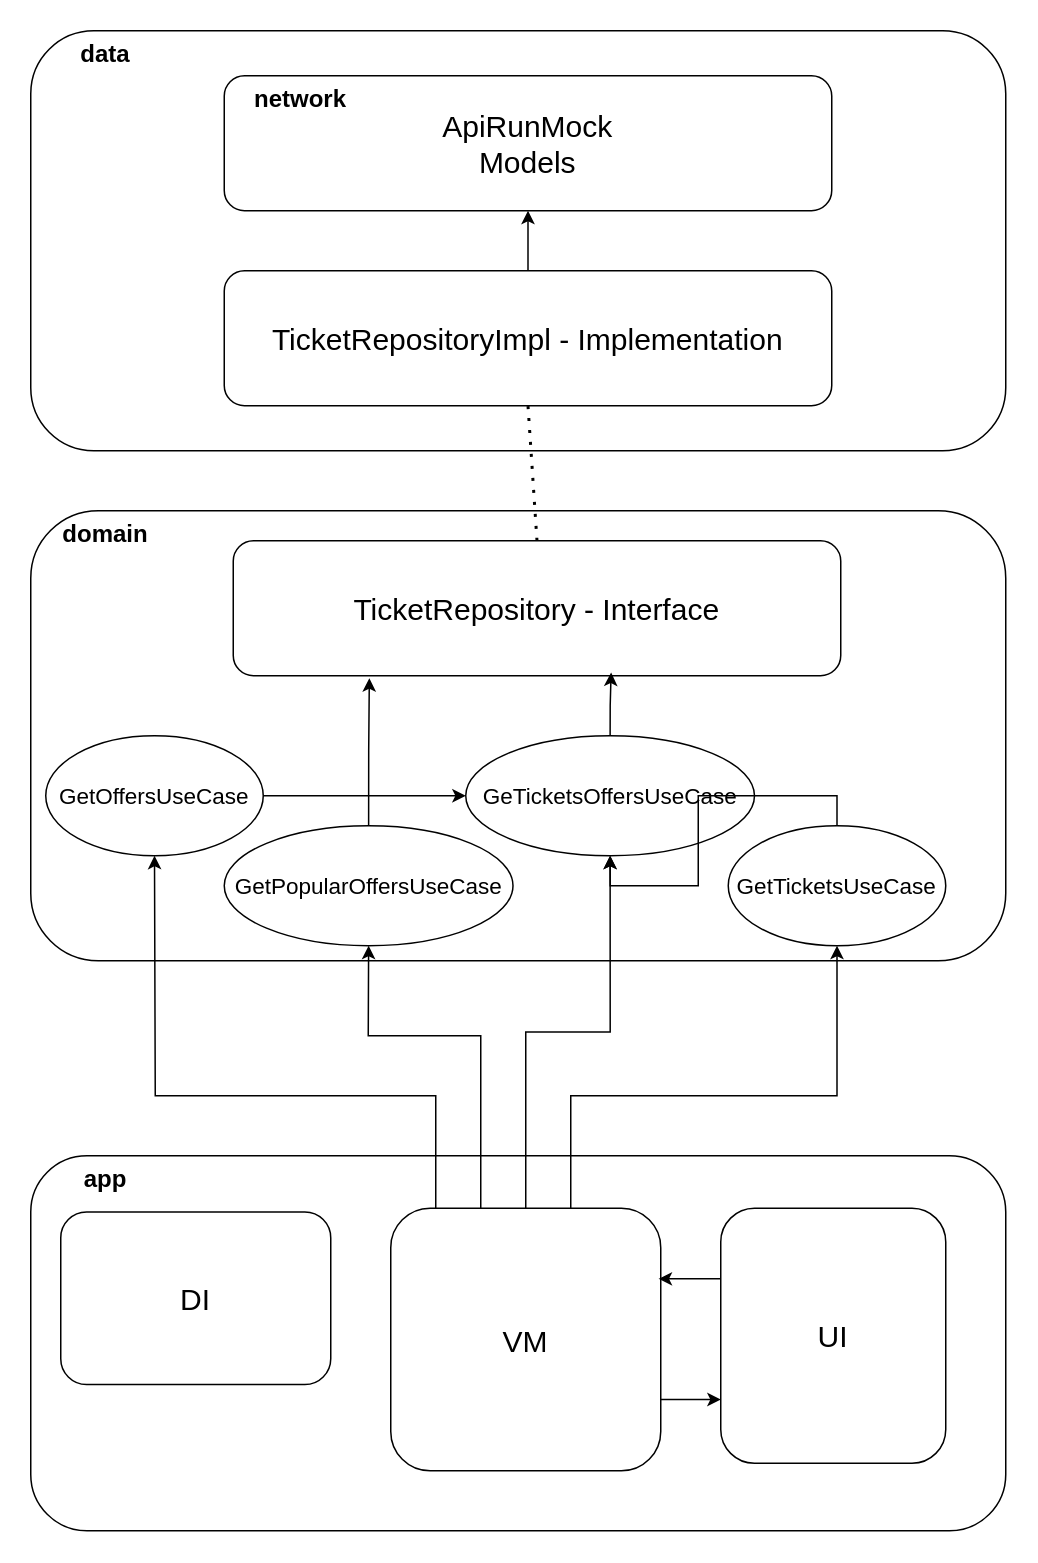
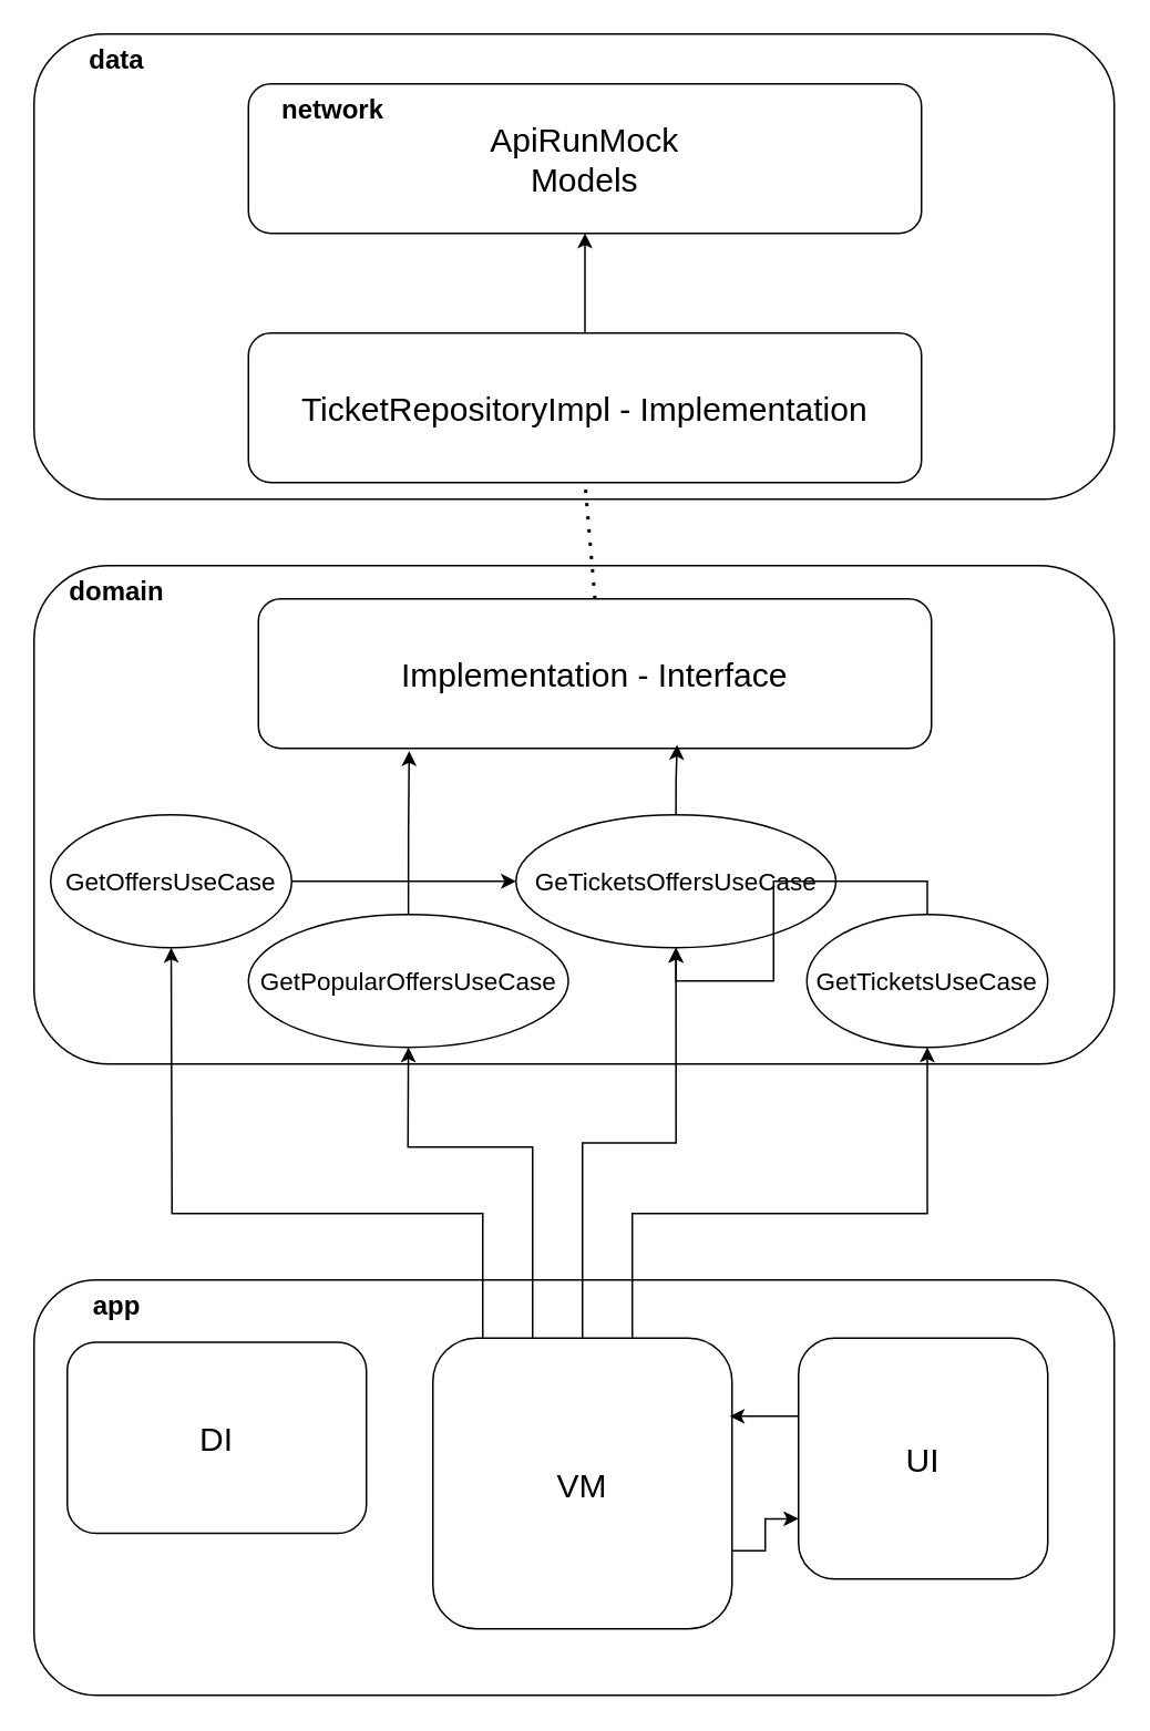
  <mxCell id="0" />
  <mxCell id="1" parent="0" />
  <mxCell id="2" value="" style="rounded=1;whiteSpace=wrap;html=1;" vertex="1" parent="1"><mxGeometry x="20" y="340" width="650" height="300" as="geometry" /></mxCell>
  <mxCell id="3" value="&lt;font style=&quot;font-size: 16px;&quot;&gt;&lt;b&gt;domain&lt;/b&gt;&lt;/font&gt;" style="text;html=1;align=center;verticalAlign=middle;whiteSpace=wrap;rounded=0;" vertex="1" parent="1"><mxGeometry x="40" y="340" width="60" height="30" as="geometry" /></mxCell>
  <mxCell id="4" value="" style="rounded=1;whiteSpace=wrap;html=1;" vertex="1" parent="1"><mxGeometry x="20" y="770" width="650" height="250" as="geometry" /></mxCell>
  <mxCell id="5" value="&lt;font style=&quot;font-size: 16px;&quot;&gt;&lt;b&gt;app&lt;/b&gt;&lt;/font&gt;" style="text;html=1;align=center;verticalAlign=middle;whiteSpace=wrap;rounded=0;" vertex="1" parent="1"><mxGeometry x="40" y="770" width="60" height="30" as="geometry" /></mxCell>
  <mxCell id="6" value="" style="rounded=1;whiteSpace=wrap;html=1;" vertex="1" parent="1"><mxGeometry x="20" y="20" width="650" height="280" as="geometry" /></mxCell>
  <mxCell id="7" value="&lt;font style=&quot;font-size: 16px;&quot;&gt;&lt;b&gt;data&lt;/b&gt;&lt;/font&gt;" style="text;html=1;align=center;verticalAlign=middle;whiteSpace=wrap;rounded=0;" vertex="1" parent="1"><mxGeometry x="40" y="20" width="60" height="30" as="geometry" /></mxCell>
  <mxCell id="8" style="edgeStyle=orthogonalEdgeStyle;rounded=0;orthogonalLoop=1;jettySize=auto;html=1;entryX=0;entryY=0.75;entryDx=0;entryDy=0;" edge="1" parent="1" source="13" target="14"><mxGeometry relative="1" as="geometry"><Array as="points"><mxPoint x="460" y="933" /></Array></mxGeometry></mxCell>
  <mxCell id="9" style="edgeStyle=orthogonalEdgeStyle;rounded=0;orthogonalLoop=1;jettySize=auto;html=1;entryX=0.5;entryY=1;entryDx=0;entryDy=0;" edge="1" parent="1" source="13" target="22"><mxGeometry relative="1" as="geometry"><Array as="points"><mxPoint x="380" y="730" /><mxPoint x="557" y="730" /></Array></mxGeometry></mxCell>
  <mxCell id="10" style="edgeStyle=orthogonalEdgeStyle;rounded=0;orthogonalLoop=1;jettySize=auto;html=1;" edge="1" parent="1" source="13" target="20"><mxGeometry relative="1" as="geometry" /></mxCell>
  <mxCell id="11" style="edgeStyle=orthogonalEdgeStyle;rounded=0;orthogonalLoop=1;jettySize=auto;html=1;" edge="1" parent="1" source="13" target="18"><mxGeometry relative="1" as="geometry"><Array as="points"><mxPoint x="290" y="730" /><mxPoint x="103" y="730" /></Array></mxGeometry></mxCell>
  <mxCell id="12" style="edgeStyle=orthogonalEdgeStyle;rounded=0;orthogonalLoop=1;jettySize=auto;html=1;" edge="1" parent="1" source="13" target="19"><mxGeometry relative="1" as="geometry"><Array as="points"><mxPoint x="320" y="690" /><mxPoint x="245" y="690" /></Array></mxGeometry></mxCell>
  <mxCell id="13" value="&lt;font style=&quot;font-size: 20px;&quot;&gt;VM&lt;/font&gt;" style="rounded=1;whiteSpace=wrap;html=1;" vertex="1" parent="1"><mxGeometry x="260" y="805" width="180" height="175" as="geometry" /></mxCell>
- <mxCell id="14" value="&lt;font style=&quot;font-size: 20px;&quot;&gt;UI&lt;/font&gt;" style="rounded=1;whiteSpace=wrap;html=1;" vertex="1" parent="1"><mxGeometry x="480" y="805" width="150" height="170" as="geometry" /></mxCell>
+ <mxCell id="14" value="&lt;font style=&quot;font-size: 20px;&quot;&gt;UI&lt;/font&gt;" style="rounded=1;whiteSpace=wrap;html=1;" vertex="1" parent="1"><mxGeometry x="480" y="805" width="150" height="145" as="geometry" /></mxCell>
  <mxCell id="15" value="&lt;font style=&quot;font-size: 20px;&quot;&gt;DI&lt;/font&gt;" style="rounded=1;whiteSpace=wrap;html=1;" vertex="1" parent="1"><mxGeometry x="40" y="807.5" width="180" height="115" as="geometry" /></mxCell>
- <mxCell id="16" value="&lt;font style=&quot;font-size: 20px;&quot;&gt;TicketRepository - Interface&lt;/font&gt;" style="rounded=1;whiteSpace=wrap;html=1;" vertex="1" parent="1"><mxGeometry x="155" y="360" width="405" height="90" as="geometry" /></mxCell>
+ <mxCell id="16" value="&lt;font style=&quot;font-size: 20px;&quot;&gt;Implementation - Interface&lt;/font&gt;" style="rounded=1;whiteSpace=wrap;html=1;" vertex="1" parent="1"><mxGeometry x="155" y="360" width="405" height="90" as="geometry" /></mxCell>
  <mxCell id="17" style="edgeStyle=orthogonalEdgeStyle;rounded=0;orthogonalLoop=1;jettySize=auto;html=1;" edge="1" parent="1" source="18" target="20"><mxGeometry relative="1" as="geometry" /></mxCell>
  <mxCell id="18" value="&lt;font style=&quot;font-size: 15px;&quot;&gt;GetOffersUseCase&lt;/font&gt;" style="ellipse;whiteSpace=wrap;html=1;" vertex="1" parent="1"><mxGeometry x="30" y="490" width="145" height="80" as="geometry" /></mxCell>
  <mxCell id="19" value="&lt;font style=&quot;font-size: 15px;&quot;&gt;GetPopularOffersUseCase&lt;/font&gt;" style="ellipse;whiteSpace=wrap;html=1;" vertex="1" parent="1"><mxGeometry x="149" y="550" width="192.5" height="80" as="geometry" /></mxCell>
  <mxCell id="20" value="&lt;font style=&quot;font-size: 15px;&quot;&gt;GeTicketsOffersUseCase&lt;/font&gt;" style="ellipse;whiteSpace=wrap;html=1;" vertex="1" parent="1"><mxGeometry x="310" y="490" width="192.5" height="80" as="geometry" /></mxCell>
  <mxCell id="21" style="edgeStyle=orthogonalEdgeStyle;rounded=0;orthogonalLoop=1;jettySize=auto;html=1;" edge="1" parent="1" source="22" target="20"><mxGeometry relative="1" as="geometry" /></mxCell>
  <mxCell id="22" value="&lt;font style=&quot;font-size: 15px;&quot;&gt;GetTicketsUseCase&lt;/font&gt;" style="ellipse;whiteSpace=wrap;html=1;" vertex="1" parent="1"><mxGeometry x="485" y="550" width="145" height="80" as="geometry" /></mxCell>
  <mxCell id="23" style="edgeStyle=orthogonalEdgeStyle;rounded=0;orthogonalLoop=1;jettySize=auto;html=1;entryX=0.992;entryY=0.269;entryDx=0;entryDy=0;entryPerimeter=0;" edge="1" parent="1" source="14" target="13"><mxGeometry relative="1" as="geometry"><Array as="points"><mxPoint x="470" y="852" /><mxPoint x="470" y="852" /></Array></mxGeometry></mxCell>
  <mxCell id="24" style="edgeStyle=orthogonalEdgeStyle;rounded=0;orthogonalLoop=1;jettySize=auto;html=1;entryX=0.224;entryY=1.018;entryDx=0;entryDy=0;entryPerimeter=0;" edge="1" parent="1" source="19" target="16"><mxGeometry relative="1" as="geometry" /></mxCell>
  <mxCell id="25" style="edgeStyle=orthogonalEdgeStyle;rounded=0;orthogonalLoop=1;jettySize=auto;html=1;entryX=0.622;entryY=0.976;entryDx=0;entryDy=0;entryPerimeter=0;" edge="1" parent="1" source="20" target="16"><mxGeometry relative="1" as="geometry" /></mxCell>
  <mxCell id="26" style="edgeStyle=orthogonalEdgeStyle;rounded=0;orthogonalLoop=1;jettySize=auto;html=1;entryX=0.5;entryY=1;entryDx=0;entryDy=0;" edge="1" parent="1" source="27" target="28"><mxGeometry relative="1" as="geometry" /></mxCell>
- <mxCell id="27" value="&lt;font style=&quot;font-size: 20px;&quot;&gt;TicketRepositoryImpl - Implementation&lt;/font&gt;" style="rounded=1;whiteSpace=wrap;html=1;" vertex="1" parent="1"><mxGeometry x="149" y="180" width="405" height="90" as="geometry" /></mxCell>
+ <mxCell id="27" value="&lt;font style=&quot;font-size: 20px;&quot;&gt;TicketRepositoryImpl - Implementation&lt;/font&gt;" style="rounded=1;whiteSpace=wrap;html=1;" vertex="1" parent="1"><mxGeometry x="149" y="200" width="405" height="90" as="geometry" /></mxCell>
  <mxCell id="28" value="&lt;span style=&quot;font-size: 20px;&quot;&gt;ApiRunMock&lt;/span&gt;&lt;div&gt;&lt;span style=&quot;font-size: 20px;&quot;&gt;Models&lt;/span&gt;&lt;/div&gt;" style="rounded=1;whiteSpace=wrap;html=1;" vertex="1" parent="1"><mxGeometry x="149" y="50" width="405" height="90" as="geometry" /></mxCell>
  <mxCell id="29" value="&lt;font style=&quot;font-size: 16px;&quot;&gt;&lt;b&gt;network&lt;/b&gt;&lt;/font&gt;" style="text;html=1;align=center;verticalAlign=middle;whiteSpace=wrap;rounded=0;" vertex="1" parent="1"><mxGeometry x="170" y="50" width="60" height="30" as="geometry" /></mxCell>
  <mxCell id="30" value="" style="endArrow=none;dashed=1;html=1;dashPattern=1 3;strokeWidth=2;rounded=0;entryX=0.5;entryY=1;entryDx=0;entryDy=0;exitX=0.5;exitY=0;exitDx=0;exitDy=0;" edge="1" parent="1" source="16" target="27"><mxGeometry width="50" height="50" relative="1" as="geometry"><mxPoint x="320" y="350" as="sourcePoint" /><mxPoint x="370" y="300" as="targetPoint" /></mxGeometry></mxCell>
